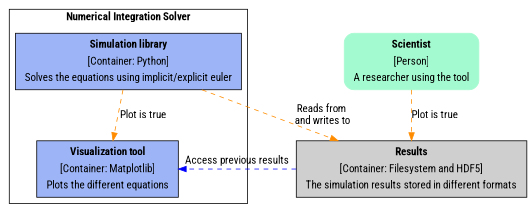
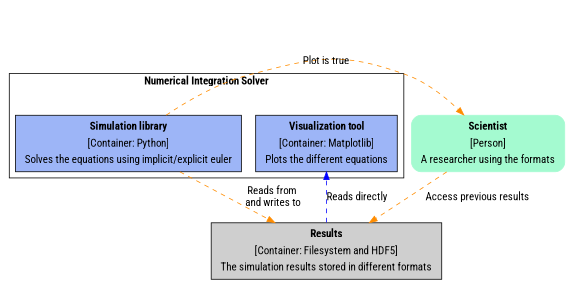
  digraph {
    fontname="Roboto Condensed"
    rankdir=TB
    node [color=black fillcolor="#9db5f7" fontname="Roboto Condensed" shape=rect style=filled]
    edge [color=darkorange fontname="Roboto Condensed" style=dashed]
    n1 [label=<                 <table border="0" cellborder="0">                     <tr> <td><b>Simulation library</b></td> </tr>                     <tr> <td>[Container: Python]</td> </tr>                     <tr> <td>Solves the equations using implicit/explicit euler</td> </tr>                 </table>             >]
    n2 [label=<                 <table border="0" cellborder="0">                     <tr> <td><b>Visualization tool</b></td> </tr>                     <tr> <td>[Container: Matplotlib]</td> </tr>                     <tr> <td>Plots the different equations</td> </tr>                 </table>             >]
    n3 [fillcolor="#cfcfcf" label=<             <table border="0" cellborder="0">                 <tr> <td><b>Results</b></td> </tr>                 <tr> <td>[Container: Filesystem and HDF5]</td> </tr>                 <tr> <td>The simulation results stored in different formats</td> </tr>             </table>         >]
-   n4 [color="#a4fad0" label=<             <table border="0" cellborder="0">                 <tr> <td><b>Scientist</b></td> </tr>                 <tr> <td>[Person]</td> </tr>                 <tr> <td>A researcher using the tool</td> </tr>             </table>         > style="filled, rounded" fillcolor=""]
+   n4 [color="#a4fad0" label=<             <table border="0" cellborder="0">                 <tr> <td><b>Scientist</b></td> </tr>                 <tr> <td>[Person]</td> </tr>                 <tr> <td>A researcher using the formats</td> </tr>             </table>         > style="filled, rounded" fillcolor=""]
    subgraph cluster_1 {
      label=<<b>Numerical Integration Solver</b>>
      n1
      n2
    }
-   n1 -> n2 [label="Plot is true"]
+   n1 -> n4 [label="Plot is true"]
    n1 -> n3 [label="Reads from \nand writes to"]
-   n3 -> n2 [color=blue label="Access previous results"]
-   n4 -> n3 [label="Plot is true"]
+   n3 -> n2 [color=blue label="Reads directly"]
+   n4 -> n3 [label="Access previous results"]
  }
